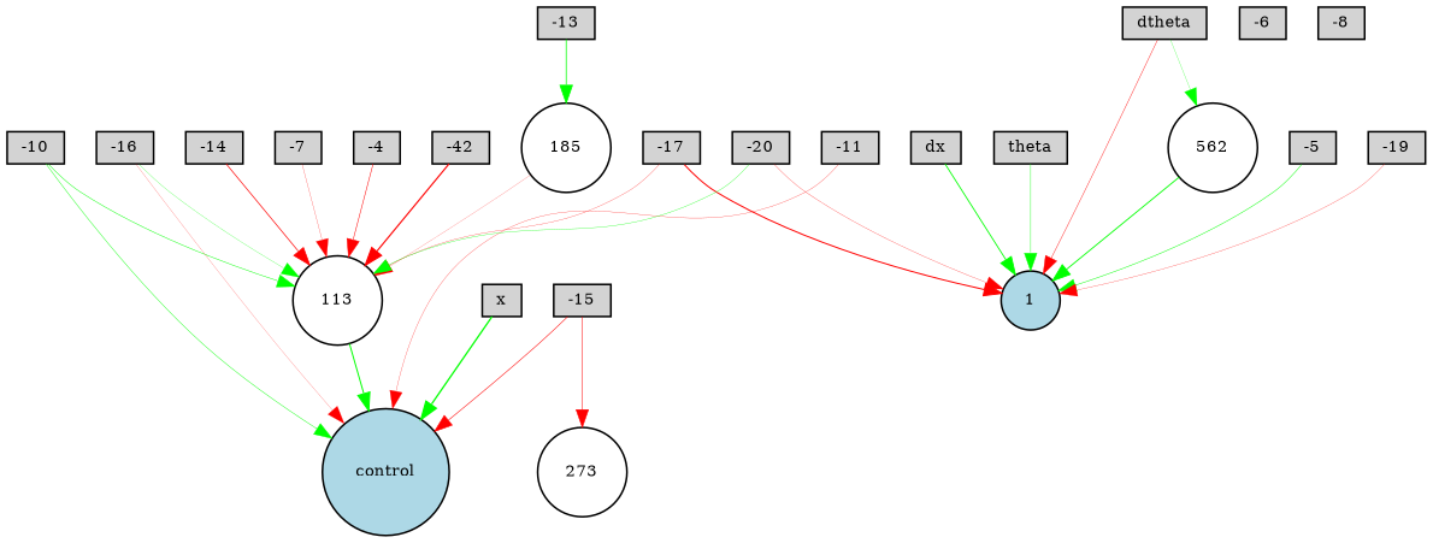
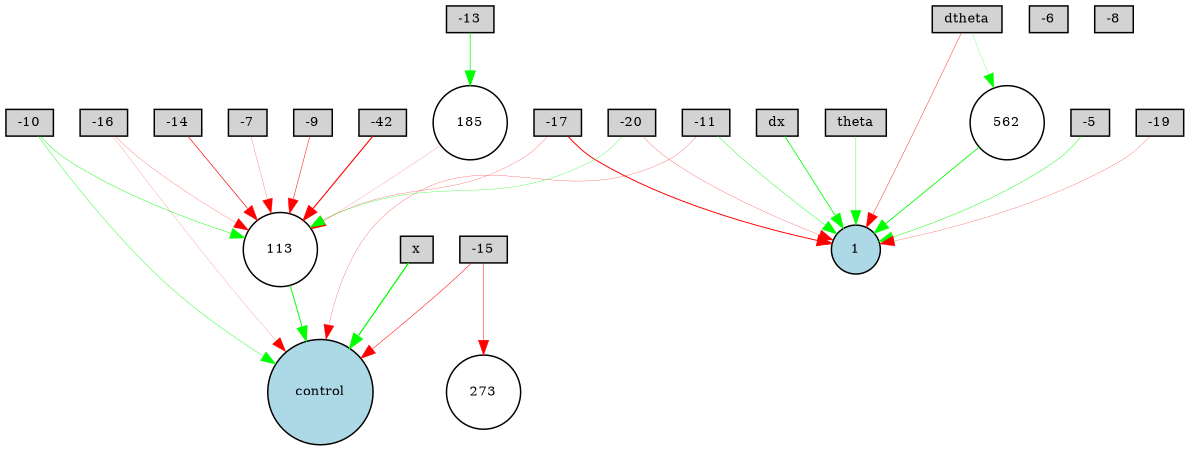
  digraph {
    node [fillcolor=lightgray fontsize=9 shape=box style=filled]
    edge [color=red style=solid]
    x [height=0.2 width=0.2]
    control [fillcolor=lightblue height=0.2 shape=circle width=0.2]
    dx [height=0.2 width=0.2]
    1 [fillcolor=lightblue height=0.2 shape=circle width=0.2]
    theta [height=0.2 width=0.2]
    dtheta [height=0.2 width=0.2]
    562 [fillcolor=white height=0.2 shape=circle width=0.2]
    -5 [height=0.2 width=0.2]
    -6 [height=0.2 width=0.2]
    -7 [height=0.2 width=0.2]
    113 [fillcolor=white height=0.2 shape=circle width=0.2]
    -8 [height=0.2 width=0.2]
-   -9 [height=0.2 width=0.2 label=-4]
+   -9 [height=0.2 width=0.2]
    -10 [height=0.2 width=0.2]
    -11 [height=0.2 width=0.2]
    n16 [height=0.2 label=-42 width=0.2]
    -13 [height=0.2 width=0.2]
    185 [fillcolor=white height=0.2 shape=circle width=0.2]
    -14 [height=0.2 width=0.2]
    -15 [height=0.2 width=0.2]
    273 [fillcolor=white height=0.2 shape=circle width=0.2]
    -16 [height=0.2 width=0.2]
    -17 [height=0.2 width=0.2]
    -19 [height=0.2 width=0.2]
    -20 [height=0.2 width=0.2]
    x -> control [color=green penwidth=0.8371859971381803]
    dx -> 1 [color=green penwidth=0.5518423229941429]
    theta -> 1 [color=green penwidth=0.25381768439254815]
    dtheta -> 1 [penwidth=0.2641654535820491]
    dtheta -> 562 [color=green penwidth=0.15081853310754]
    562 -> 1 [color=green penwidth=0.5630634373877484]
    -5 -> 1 [color=green penwidth=0.30642277785331107]
    -7 -> 113 [penwidth=0.14727364443792218]
    113 -> control [color=green penwidth=0.6469212745407911]
    -9 -> 113 [penwidth=0.33288544588665636]
    -10 -> control [color=green penwidth=0.2724865532779355]
    -10 -> 113 [color=green penwidth=0.29674267488835826]
    -11 -> control [penwidth=0.161933891668577]
+   -11 -> 1 [color=green penwidth=0.28091715174683596]
    n16 -> 113 [penwidth=0.7476989251693648]
    -13 -> 185 [color=green penwidth=0.4883375394785918]
    185 -> 113 [penwidth=0.10940799509911861]
    -14 -> 113 [penwidth=0.4476456635858215]
    -15 -> control [penwidth=0.3522522252058973]
    -15 -> 273 [penwidth=0.32006510929135457]
    -16 -> control [penwidth=0.11003399610411577]
-   -16 -> 113 [color=green penwidth=0.15095106943212866]
+   -16 -> 113 [penwidth=0.15095106943212866]
    -17 -> 1 [penwidth=0.6530533573156212]
    -17 -> 113 [penwidth=0.15684048177151688]
    -19 -> 1 [penwidth=0.15924385634812876]
    -20 -> 1 [penwidth=0.16393630325979291]
    -20 -> 113 [color=green penwidth=0.2023657524228704]
  }
